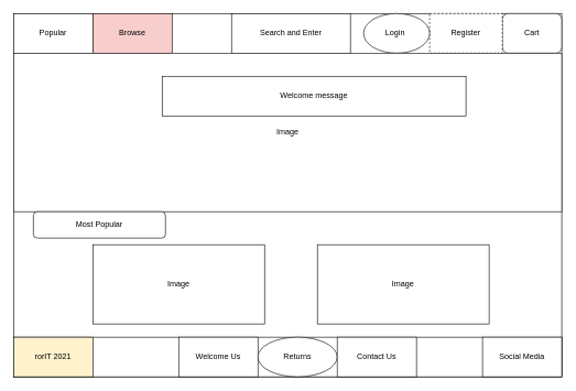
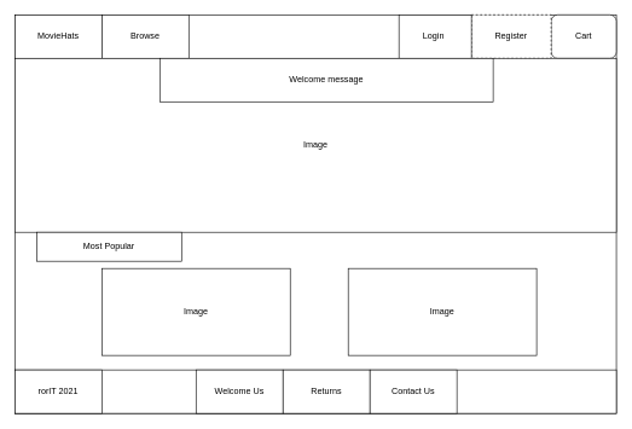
  <mxCell id="0" />
  <mxCell id="1" parent="0" />
  <mxCell id="2" value="" style="rounded=0;whiteSpace=wrap;html=1;" vertex="1" parent="1"><mxGeometry x="20" y="20" width="830" height="550" as="geometry" /></mxCell>
- <mxCell id="3" value="Popular" style="rounded=0;whiteSpace=wrap;html=1;" vertex="1" parent="1"><mxGeometry x="20" y="20" width="120" height="60" as="geometry" /></mxCell>
- <mxCell id="4" value="Browse" style="rounded=0;whiteSpace=wrap;html=1;fillColor=#f8cecc;" vertex="1" parent="1"><mxGeometry x="140" y="20" width="120" height="60" as="geometry" /></mxCell>
+ <mxCell id="3" value="MovieHats" style="rounded=0;whiteSpace=wrap;html=1;" vertex="1" parent="1"><mxGeometry x="20" y="20" width="120" height="60" as="geometry" /></mxCell>
+ <mxCell id="4" value="Browse" style="rounded=0;whiteSpace=wrap;html=1;" vertex="1" parent="1"><mxGeometry x="140" y="20" width="120" height="60" as="geometry" /></mxCell>
  <mxCell id="5" value="Cart" style="whiteSpace=wrap;html=1;rounded=1;" vertex="1" parent="1"><mxGeometry x="760" y="20" width="90" height="60" as="geometry" /></mxCell>
  <mxCell id="6" value="Register" style="rounded=0;whiteSpace=wrap;html=1;dashed=1;" vertex="1" parent="1"><mxGeometry x="650" y="20" width="110" height="60" as="geometry" /></mxCell>
- <mxCell id="7" value="&amp;nbsp;&amp;nbsp; Login&lt;span style=&quot;white-space: pre&quot;&gt;&#09;&lt;/span&gt;" style="ellipse;whiteSpace=wrap;html=1;" vertex="1" parent="1"><mxGeometry x="550" y="20" width="100" height="60" as="geometry" /></mxCell>
- <mxCell id="8" value="Search and Enter" style="rounded=0;whiteSpace=wrap;html=1;" vertex="1" parent="1"><mxGeometry x="350" y="20" width="180" height="60" as="geometry" /></mxCell>
+ <mxCell id="7" value="&amp;nbsp;&amp;nbsp; Login&lt;span style=&quot;white-space: pre&quot;&gt;&#09;&lt;/span&gt;" style="rounded=0;whiteSpace=wrap;html=1;" vertex="1" parent="1"><mxGeometry x="550" y="20" width="100" height="60" as="geometry" /></mxCell>
  <mxCell id="9" value="" style="rounded=0;whiteSpace=wrap;html=1;" vertex="1" parent="1"><mxGeometry x="20" y="510" width="830" height="60" as="geometry" /></mxCell>
  <mxCell id="10" value="Welcome Us" style="rounded=0;whiteSpace=wrap;html=1;" vertex="1" parent="1"><mxGeometry x="270" y="510" width="120" height="60" as="geometry" /></mxCell>
- <mxCell id="11" value="Returns" style="ellipse;whiteSpace=wrap;html=1;" vertex="1" parent="1"><mxGeometry x="390" y="510" width="120" height="60" as="geometry" /></mxCell>
+ <mxCell id="11" value="Returns" style="rounded=0;whiteSpace=wrap;html=1;" vertex="1" parent="1"><mxGeometry x="390" y="510" width="120" height="60" as="geometry" /></mxCell>
  <mxCell id="12" value="Contact Us" style="rounded=0;whiteSpace=wrap;html=1;" vertex="1" parent="1"><mxGeometry x="510" y="510" width="120" height="60" as="geometry" /></mxCell>
- <mxCell id="13" value="Social Media" style="rounded=0;whiteSpace=wrap;html=1;" vertex="1" parent="1"><mxGeometry x="730" y="510" width="120" height="60" as="geometry" /></mxCell>
- <mxCell id="14" value="rorIT 2021" style="rounded=0;whiteSpace=wrap;html=1;fillColor=#fff2cc;" vertex="1" parent="1"><mxGeometry x="20" y="510" width="120" height="60" as="geometry" /></mxCell>
+ <mxCell id="14" value="rorIT 2021" style="rounded=0;whiteSpace=wrap;html=1;" vertex="1" parent="1"><mxGeometry x="20" y="510" width="120" height="60" as="geometry" /></mxCell>
  <mxCell id="15" value="Image" style="rounded=0;whiteSpace=wrap;html=1;" vertex="1" parent="1"><mxGeometry x="20" y="80" width="830" height="240" as="geometry" /></mxCell>
- <mxCell id="16" value="Welcome message" style="rounded=0;whiteSpace=wrap;html=1;" vertex="1" parent="1"><mxGeometry x="245" y="115" width="460" height="60" as="geometry" /></mxCell>
+ <mxCell id="16" value="Welcome message" style="rounded=0;whiteSpace=wrap;html=1;" vertex="1" parent="1"><mxGeometry x="220" y="80" width="460" height="60" as="geometry" /></mxCell>
  <mxCell id="17" value="Image" style="rounded=0;whiteSpace=wrap;html=1;" vertex="1" parent="1"><mxGeometry x="140" y="370" width="260" height="120" as="geometry" /></mxCell>
  <mxCell id="18" value="Image" style="rounded=0;whiteSpace=wrap;html=1;" vertex="1" parent="1"><mxGeometry x="480" y="370" width="260" height="120" as="geometry" /></mxCell>
- <mxCell id="19" value="Most Popular" style="whiteSpace=wrap;html=1;rounded=1;" vertex="1" parent="1"><mxGeometry x="50" y="320" width="200" height="40" as="geometry" /></mxCell>
+ <mxCell id="19" value="Most Popular" style="rounded=0;whiteSpace=wrap;html=1;" vertex="1" parent="1"><mxGeometry x="50" y="320" width="200" height="40" as="geometry" /></mxCell>
